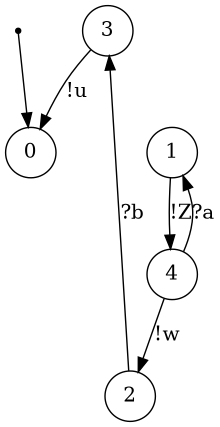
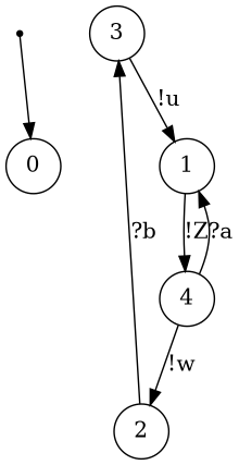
  digraph {
    node [shape=circle]
    ENTRY [shape=point]
    0
    1
    4
    2
    3
    ENTRY -> 0
    1 -> 4 [label="!Z"]
    4 -> 1 [label="?a"]
    4 -> 2 [label="!w"]
    2 -> 3 [label="?b"]
-   3 -> 0 [label="!u"]
+   3 -> 1 [label="!u"]
  }
